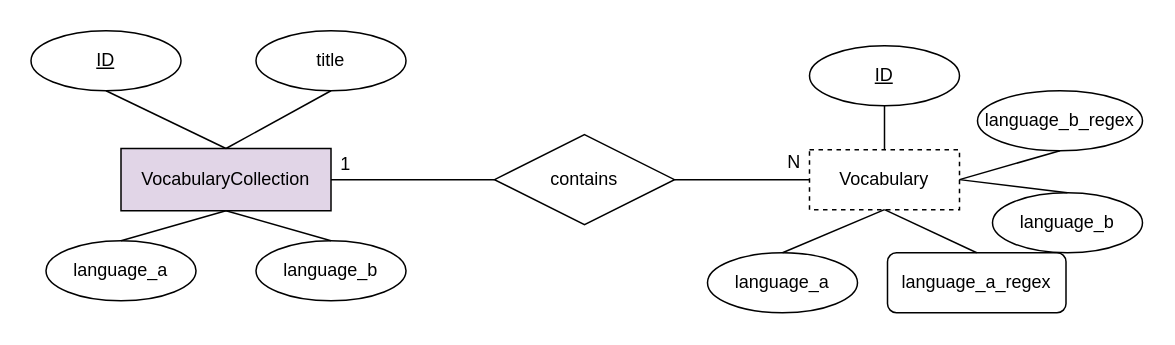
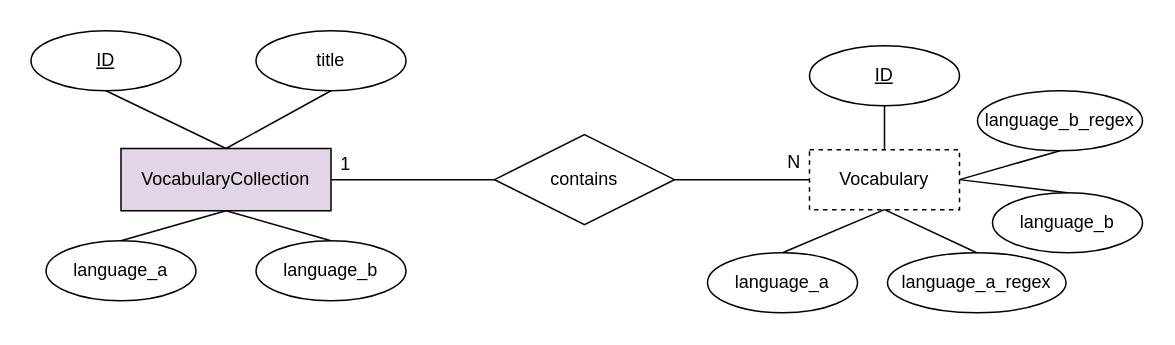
  <mxCell id="0" />
  <mxCell id="1" parent="0" />
  <mxCell id="2" value="VocabularyCollection" style="whiteSpace=wrap;html=1;align=center;fillColor=#e1d5e7;" parent="1" vertex="1"><mxGeometry x="80" y="98.5" width="140" height="41.5" as="geometry" /></mxCell>
  <mxCell id="3" value="ID" style="ellipse;whiteSpace=wrap;html=1;align=center;fontStyle=4;" parent="1" vertex="1"><mxGeometry x="20" y="20" width="100" height="40" as="geometry" /></mxCell>
  <mxCell id="4" value="title" style="ellipse;whiteSpace=wrap;html=1;align=center;" parent="1" vertex="1"><mxGeometry x="170" y="20" width="100" height="40" as="geometry" /></mxCell>
  <mxCell id="5" value="" style="endArrow=none;html=1;rounded=0;exitX=0.5;exitY=1;exitDx=0;exitDy=0;entryX=0.5;entryY=0;entryDx=0;entryDy=0;" parent="1" source="3" target="2" edge="1"><mxGeometry relative="1" as="geometry"><mxPoint x="240" y="120" as="sourcePoint" /><mxPoint x="400" y="120" as="targetPoint" /></mxGeometry></mxCell>
  <mxCell id="6" value="" style="endArrow=none;html=1;rounded=0;entryX=0.5;entryY=0;entryDx=0;entryDy=0;exitX=0.5;exitY=1;exitDx=0;exitDy=0;" parent="1" source="4" target="2" edge="1"><mxGeometry relative="1" as="geometry"><mxPoint x="240" y="120" as="sourcePoint" /><mxPoint x="400" y="120" as="targetPoint" /></mxGeometry></mxCell>
  <mxCell id="7" value="language_a" style="ellipse;whiteSpace=wrap;html=1;align=center;" parent="1" vertex="1"><mxGeometry x="30" y="160" width="100" height="40" as="geometry" /></mxCell>
  <mxCell id="8" value="language_b" style="ellipse;whiteSpace=wrap;html=1;align=center;" parent="1" vertex="1"><mxGeometry x="170" y="160" width="100" height="40" as="geometry" /></mxCell>
  <mxCell id="9" value="" style="endArrow=none;html=1;rounded=0;exitX=0.5;exitY=1;exitDx=0;exitDy=0;entryX=0.5;entryY=0;entryDx=0;entryDy=0;" parent="1" source="2" target="7" edge="1"><mxGeometry relative="1" as="geometry"><mxPoint x="150" y="120" as="sourcePoint" /><mxPoint x="310" y="120" as="targetPoint" /></mxGeometry></mxCell>
  <mxCell id="10" value="" style="endArrow=none;html=1;rounded=0;exitX=0.5;exitY=1;exitDx=0;exitDy=0;entryX=0.5;entryY=0;entryDx=0;entryDy=0;" parent="1" source="2" target="8" edge="1"><mxGeometry relative="1" as="geometry"><mxPoint x="150" y="120" as="sourcePoint" /><mxPoint x="310" y="120" as="targetPoint" /></mxGeometry></mxCell>
  <mxCell id="11" value="Vocabulary" style="whiteSpace=wrap;html=1;align=center;dashed=1;" parent="1" vertex="1"><mxGeometry x="539" y="99.25" width="100" height="40" as="geometry" /></mxCell>
  <mxCell id="12" value="" style="endArrow=none;html=1;rounded=0;exitX=1;exitY=0.5;exitDx=0;exitDy=0;entryX=0;entryY=0.5;entryDx=0;entryDy=0;" parent="1" source="2" target="17" edge="1"><mxGeometry relative="1" as="geometry"><mxPoint x="270" y="240" as="sourcePoint" /><mxPoint x="290" y="240" as="targetPoint" /></mxGeometry></mxCell>
  <mxCell id="13" value="N" style="text;html=1;strokeColor=none;fillColor=none;align=center;verticalAlign=middle;whiteSpace=wrap;rounded=0;" parent="1" vertex="1"><mxGeometry x="519" y="97" width="20" height="21.5" as="geometry" /></mxCell>
  <mxCell id="14" value="1" style="text;html=1;strokeColor=none;fillColor=none;align=center;verticalAlign=middle;whiteSpace=wrap;rounded=0;" parent="1" vertex="1"><mxGeometry x="220" y="98.5" width="20" height="20" as="geometry" /></mxCell>
  <mxCell id="15" value="ID" style="ellipse;whiteSpace=wrap;html=1;align=center;fontStyle=4;" parent="1" vertex="1"><mxGeometry x="539" y="30" width="100" height="40" as="geometry" /></mxCell>
  <mxCell id="16" value="" style="endArrow=none;html=1;rounded=0;exitX=0.5;exitY=1;exitDx=0;exitDy=0;entryX=0.5;entryY=0;entryDx=0;entryDy=0;" parent="1" source="15" target="11" edge="1"><mxGeometry relative="1" as="geometry"><mxPoint x="589" y="121.5" as="sourcePoint" /><mxPoint x="749" y="121.5" as="targetPoint" /></mxGeometry></mxCell>
  <mxCell id="17" value="contains" style="shape=rhombus;perimeter=rhombusPerimeter;whiteSpace=wrap;html=1;align=center;" parent="1" vertex="1"><mxGeometry x="329" y="89.25" width="120" height="60" as="geometry" /></mxCell>
  <mxCell id="18" value="" style="endArrow=none;html=1;rounded=0;exitX=1;exitY=0.5;exitDx=0;exitDy=0;entryX=0;entryY=0.5;entryDx=0;entryDy=0;" parent="1" source="17" target="11" edge="1"><mxGeometry relative="1" as="geometry"><mxPoint x="320" y="200" as="sourcePoint" /><mxPoint x="470" y="310" as="targetPoint" /></mxGeometry></mxCell>
- <mxCell id="19" value="language_a_regex" style="whiteSpace=wrap;html=1;align=center;rounded=1;" parent="1" vertex="1"><mxGeometry x="591" y="168" width="119" height="40" as="geometry" /></mxCell>
+ <mxCell id="19" value="language_a_regex" style="ellipse;whiteSpace=wrap;html=1;align=center;" parent="1" vertex="1"><mxGeometry x="591" y="168" width="119" height="40" as="geometry" /></mxCell>
  <mxCell id="20" value="language_b_regex" style="ellipse;whiteSpace=wrap;html=1;align=center;" parent="1" vertex="1"><mxGeometry x="651" y="60" width="110" height="40" as="geometry" /></mxCell>
  <mxCell id="21" value="" style="endArrow=none;html=1;rounded=0;exitX=0.5;exitY=0;exitDx=0;exitDy=0;entryX=0.5;entryY=1;entryDx=0;entryDy=0;" parent="1" source="19" target="11" edge="1"><mxGeometry relative="1" as="geometry"><mxPoint x="409" y="130" as="sourcePoint" /><mxPoint x="569" y="130" as="targetPoint" /></mxGeometry></mxCell>
  <mxCell id="22" value="" style="endArrow=none;html=1;rounded=0;exitX=0.5;exitY=1;exitDx=0;exitDy=0;entryX=1;entryY=0.5;entryDx=0;entryDy=0;" parent="1" source="20" target="11" edge="1"><mxGeometry relative="1" as="geometry"><mxPoint x="409" y="130" as="sourcePoint" /><mxPoint x="759" y="90" as="targetPoint" /></mxGeometry></mxCell>
  <mxCell id="23" value="language_a" style="ellipse;whiteSpace=wrap;html=1;align=center;" vertex="1" parent="1"><mxGeometry x="471" y="168" width="100" height="40" as="geometry" /></mxCell>
  <mxCell id="24" value="" style="endArrow=none;html=1;rounded=0;exitX=0.5;exitY=0;exitDx=0;exitDy=0;entryX=0.5;entryY=1;entryDx=0;entryDy=0;" edge="1" parent="1" source="23" target="11"><mxGeometry relative="1" as="geometry"><mxPoint x="531" y="148" as="sourcePoint" /><mxPoint x="691" y="148" as="targetPoint" /></mxGeometry></mxCell>
  <mxCell id="25" value="language_b" style="ellipse;whiteSpace=wrap;html=1;align=center;" vertex="1" parent="1"><mxGeometry x="661" y="128" width="100" height="40" as="geometry" /></mxCell>
  <mxCell id="26" value="" style="endArrow=none;html=1;rounded=0;exitX=1;exitY=0.5;exitDx=0;exitDy=0;entryX=0.5;entryY=0;entryDx=0;entryDy=0;" edge="1" parent="1" source="11" target="25"><mxGeometry relative="1" as="geometry"><mxPoint x="571" y="148" as="sourcePoint" /><mxPoint x="731" y="148" as="targetPoint" /></mxGeometry></mxCell>
